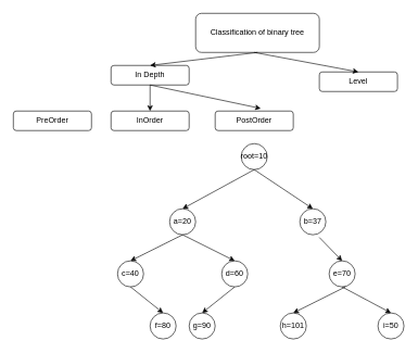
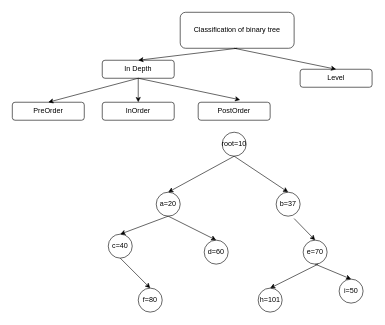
  <mxCell id="0" />
  <mxCell id="1" parent="0" />
  <mxCell id="2" value="root=10" style="ellipse;whiteSpace=wrap;html=1;aspect=fixed;" vertex="1" parent="1"><mxGeometry x="370" y="220" width="40" height="40" as="geometry" /></mxCell>
  <mxCell id="3" value="f=80" style="ellipse;whiteSpace=wrap;html=1;aspect=fixed;" vertex="1" parent="1"><mxGeometry x="230" y="480" width="40" height="40" as="geometry" /></mxCell>
- <mxCell id="4" value="g=90" style="ellipse;whiteSpace=wrap;html=1;aspect=fixed;" vertex="1" parent="1"><mxGeometry x="290" y="480" width="40" height="40" as="geometry" /></mxCell>
  <mxCell id="5" value="d=60" style="ellipse;whiteSpace=wrap;html=1;aspect=fixed;" vertex="1" parent="1"><mxGeometry x="340" y="400" width="40" height="40" as="geometry" /></mxCell>
- <mxCell id="6" value="c=40" style="ellipse;whiteSpace=wrap;html=1;aspect=fixed;" vertex="1" parent="1"><mxGeometry x="180" y="400" width="40" height="40" as="geometry" /></mxCell>
+ <mxCell id="6" value="c=40" style="ellipse;whiteSpace=wrap;html=1;aspect=fixed;" vertex="1" parent="1"><mxGeometry x="180" y="390" width="40" height="40" as="geometry" /></mxCell>
  <mxCell id="7" value="e=70" style="ellipse;whiteSpace=wrap;html=1;aspect=fixed;" vertex="1" parent="1"><mxGeometry x="505" y="400" width="40" height="40" as="geometry" /></mxCell>
  <mxCell id="8" value="h=101" style="ellipse;whiteSpace=wrap;html=1;aspect=fixed;" vertex="1" parent="1"><mxGeometry x="430" y="480" width="40" height="40" as="geometry" /></mxCell>
  <mxCell id="9" value="b=37" style="ellipse;whiteSpace=wrap;html=1;aspect=fixed;" vertex="1" parent="1"><mxGeometry x="460" y="320" width="40" height="40" as="geometry" /></mxCell>
  <mxCell id="10" value="a=20" style="ellipse;whiteSpace=wrap;html=1;aspect=fixed;" vertex="1" parent="1"><mxGeometry x="260" y="320" width="40" height="40" as="geometry" /></mxCell>
- <mxCell id="11" value="i=50" style="ellipse;whiteSpace=wrap;html=1;aspect=fixed;" vertex="1" parent="1"><mxGeometry x="580" y="480" width="40" height="40" as="geometry" /></mxCell>
+ <mxCell id="11" value="i=50" style="ellipse;whiteSpace=wrap;html=1;aspect=fixed;" vertex="1" parent="1"><mxGeometry x="565" y="465" width="40" height="40" as="geometry" /></mxCell>
  <mxCell id="12" value="" style="endArrow=classic;html=1;exitX=0.5;exitY=1;exitDx=0;exitDy=0;entryX=0.5;entryY=0;entryDx=0;entryDy=0;" edge="1" parent="1" source="10" target="5"><mxGeometry width="50" height="50" relative="1" as="geometry"><mxPoint x="350" y="420" as="sourcePoint" /><mxPoint x="400" y="370" as="targetPoint" /></mxGeometry></mxCell>
  <mxCell id="13" value="" style="endArrow=classic;html=1;exitX=0.5;exitY=1;exitDx=0;exitDy=0;entryX=0.5;entryY=0;entryDx=0;entryDy=0;" edge="1" parent="1" source="6" target="3"><mxGeometry width="50" height="50" relative="1" as="geometry"><mxPoint x="360" y="430" as="sourcePoint" /><mxPoint x="410" y="380" as="targetPoint" /></mxGeometry></mxCell>
- <mxCell id="14" value="" style="endArrow=classic;html=1;exitX=0.5;exitY=1;exitDx=0;exitDy=0;entryX=0.5;entryY=0;entryDx=0;entryDy=0;" edge="1" parent="1" source="5" target="4"><mxGeometry width="50" height="50" relative="1" as="geometry"><mxPoint x="370" y="440" as="sourcePoint" /><mxPoint x="420" y="390" as="targetPoint" /></mxGeometry></mxCell>
  <mxCell id="15" value="" style="endArrow=classic;html=1;exitX=0.5;exitY=1;exitDx=0;exitDy=0;entryX=0.5;entryY=0;entryDx=0;entryDy=0;" edge="1" parent="1" source="2" target="10"><mxGeometry width="50" height="50" relative="1" as="geometry"><mxPoint x="380" y="450" as="sourcePoint" /><mxPoint x="430" y="400" as="targetPoint" /></mxGeometry></mxCell>
  <mxCell id="16" value="" style="endArrow=classic;html=1;exitX=0.5;exitY=1;exitDx=0;exitDy=0;entryX=0.5;entryY=0;entryDx=0;entryDy=0;" edge="1" parent="1" source="10" target="6"><mxGeometry width="50" height="50" relative="1" as="geometry"><mxPoint x="390" y="460" as="sourcePoint" /><mxPoint x="440" y="410" as="targetPoint" /></mxGeometry></mxCell>
  <mxCell id="17" value="" style="endArrow=classic;html=1;entryX=0.5;entryY=0;entryDx=0;entryDy=0;" edge="1" parent="1" target="8"><mxGeometry width="50" height="50" relative="1" as="geometry"><mxPoint x="530" y="440" as="sourcePoint" /><mxPoint x="450" y="420" as="targetPoint" /></mxGeometry></mxCell>
  <mxCell id="18" value="" style="endArrow=classic;html=1;exitX=0.5;exitY=1;exitDx=0;exitDy=0;entryX=0.5;entryY=0;entryDx=0;entryDy=0;" edge="1" parent="1" source="2" target="9"><mxGeometry width="50" height="50" relative="1" as="geometry"><mxPoint x="410" y="480" as="sourcePoint" /><mxPoint x="430" y="330" as="targetPoint" /></mxGeometry></mxCell>
  <mxCell id="19" value="" style="endArrow=classic;html=1;entryX=0.5;entryY=0;entryDx=0;entryDy=0;exitX=0.75;exitY=1.1;exitDx=0;exitDy=0;exitPerimeter=0;" edge="1" parent="1" source="9" target="7"><mxGeometry width="50" height="50" relative="1" as="geometry"><mxPoint x="420" y="490" as="sourcePoint" /><mxPoint x="470" y="440" as="targetPoint" /></mxGeometry></mxCell>
  <mxCell id="20" value="" style="endArrow=classic;html=1;exitX=0.5;exitY=1;exitDx=0;exitDy=0;entryX=0.5;entryY=0;entryDx=0;entryDy=0;" edge="1" parent="1" source="7" target="11"><mxGeometry width="50" height="50" relative="1" as="geometry"><mxPoint x="430" y="500" as="sourcePoint" /><mxPoint x="480" y="450" as="targetPoint" /></mxGeometry></mxCell>
  <mxCell id="21" value="Classification of binary tree" style="rounded=1;whiteSpace=wrap;html=1;" vertex="1" parent="1"><mxGeometry x="300" y="20" width="190" height="60" as="geometry" /></mxCell>
  <mxCell id="22" value="In Depth" style="rounded=1;whiteSpace=wrap;html=1;" vertex="1" parent="1"><mxGeometry x="170" y="100" width="120" height="30" as="geometry" /></mxCell>
- <mxCell id="23" value="Level" style="rounded=1;whiteSpace=wrap;html=1;" vertex="1" parent="1"><mxGeometry x="490" y="110" width="120" height="30" as="geometry" /></mxCell>
+ <mxCell id="23" value="Level" style="rounded=1;whiteSpace=wrap;html=1;" vertex="1" parent="1"><mxGeometry x="500" y="115" width="120" height="30" as="geometry" /></mxCell>
  <mxCell id="24" value="PostOrder" style="rounded=1;whiteSpace=wrap;html=1;" vertex="1" parent="1"><mxGeometry x="330" y="170" width="120" height="30" as="geometry" /></mxCell>
  <mxCell id="25" value="InOrder" style="rounded=1;whiteSpace=wrap;html=1;" vertex="1" parent="1"><mxGeometry x="170" y="170" width="120" height="30" as="geometry" /></mxCell>
  <mxCell id="26" value="PreOrder" style="rounded=1;whiteSpace=wrap;html=1;" vertex="1" parent="1"><mxGeometry x="20" y="170" width="120" height="30" as="geometry" /></mxCell>
  <mxCell id="27" value="" style="endArrow=classic;html=1;entryX=0.5;entryY=0;entryDx=0;entryDy=0;exitX=0.5;exitY=1;exitDx=0;exitDy=0;" edge="1" parent="1" source="21" target="22"><mxGeometry width="50" height="50" relative="1" as="geometry"><mxPoint x="250" y="150" as="sourcePoint" /><mxPoint x="300" y="100" as="targetPoint" /></mxGeometry></mxCell>
+ <mxCell id="28" value="" style="endArrow=classic;html=1;exitX=0.5;exitY=1;exitDx=0;exitDy=0;entryX=0.5;entryY=0;entryDx=0;entryDy=0;" edge="1" parent="1" source="22" target="26"><mxGeometry width="50" height="50" relative="1" as="geometry"><mxPoint x="260" y="160" as="sourcePoint" /><mxPoint x="140" y="160" as="targetPoint" /></mxGeometry></mxCell>
  <mxCell id="29" value="" style="endArrow=classic;html=1;entryX=0.5;entryY=0;entryDx=0;entryDy=0;" edge="1" parent="1" target="25"><mxGeometry width="50" height="50" relative="1" as="geometry"><mxPoint x="230" y="130" as="sourcePoint" /><mxPoint x="320" y="120" as="targetPoint" /></mxGeometry></mxCell>
  <mxCell id="30" value="" style="endArrow=classic;html=1;exitX=0.5;exitY=1;exitDx=0;exitDy=0;entryX=0.583;entryY=-0.133;entryDx=0;entryDy=0;entryPerimeter=0;" edge="1" parent="1" source="22" target="24"><mxGeometry width="50" height="50" relative="1" as="geometry"><mxPoint x="280" y="180" as="sourcePoint" /><mxPoint x="330" y="130" as="targetPoint" /></mxGeometry></mxCell>
  <mxCell id="31" value="" style="endArrow=classic;html=1;entryX=0.5;entryY=0;entryDx=0;entryDy=0;" edge="1" parent="1" target="23"><mxGeometry width="50" height="50" relative="1" as="geometry"><mxPoint x="390" y="80" as="sourcePoint" /><mxPoint x="240" y="110" as="targetPoint" /></mxGeometry></mxCell>
